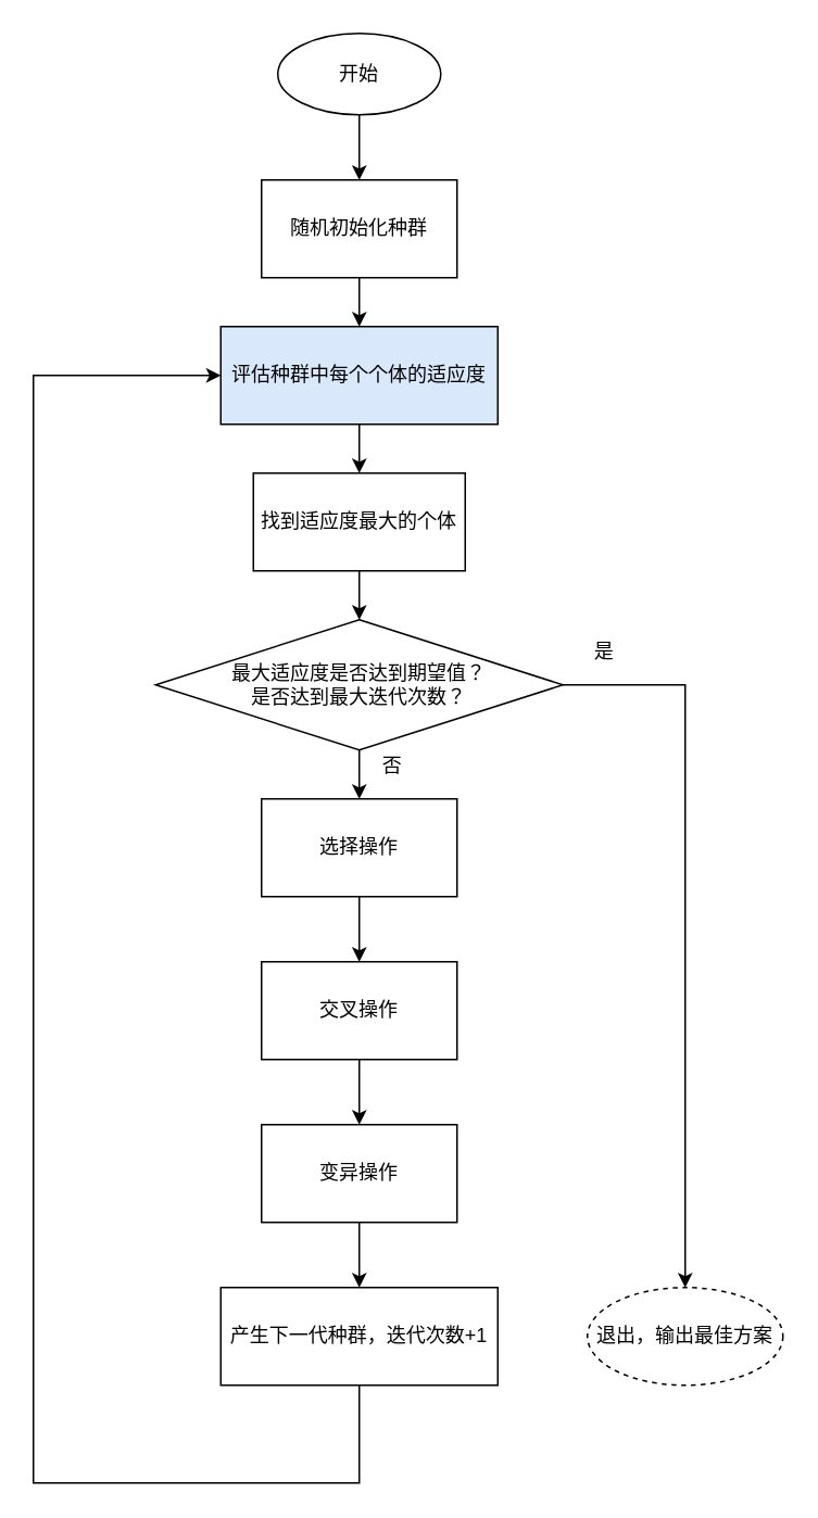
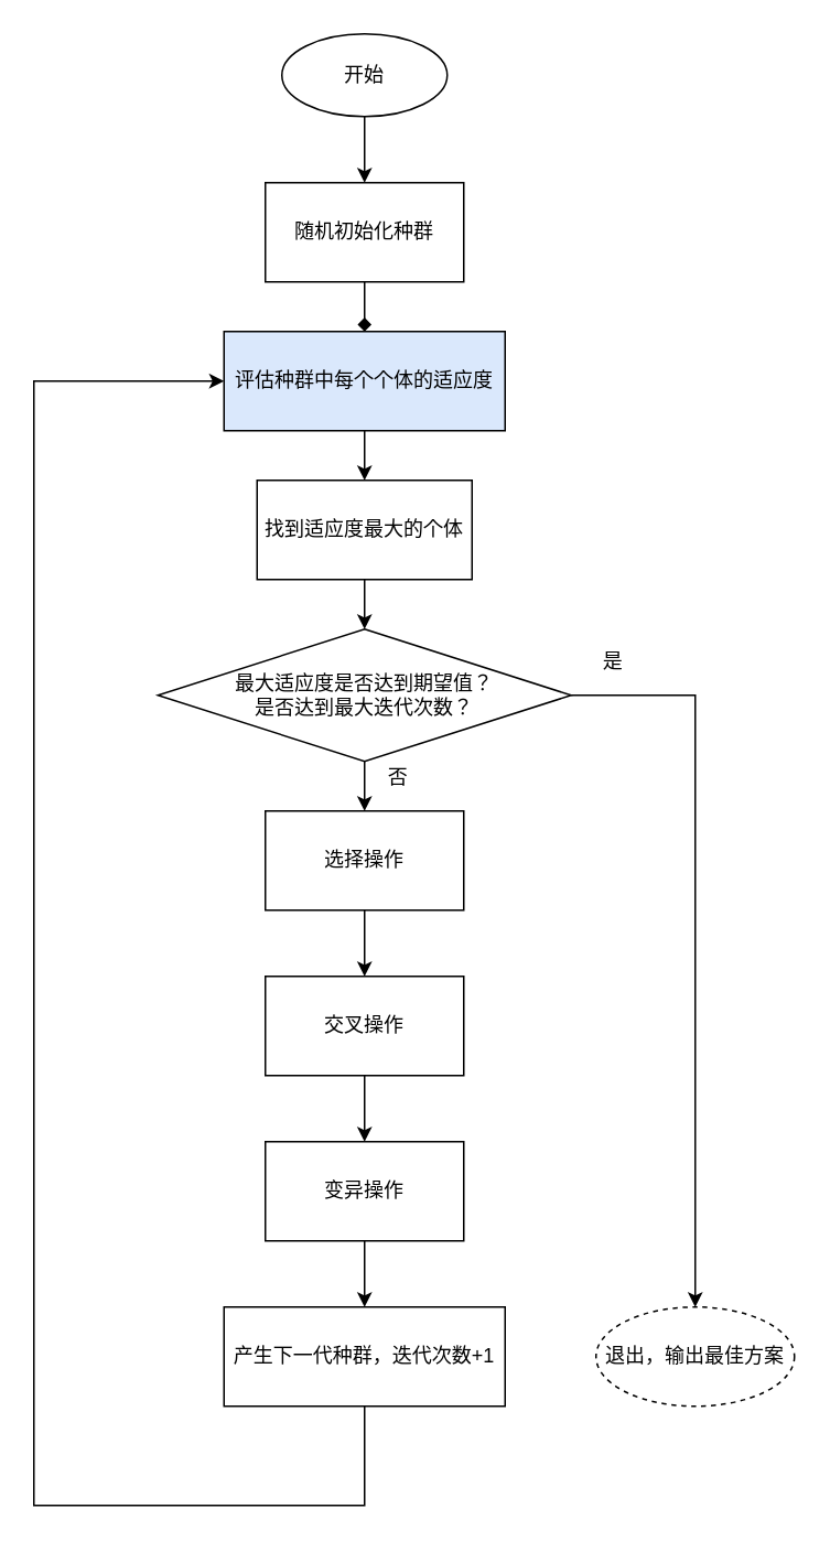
  <mxCell id="0" />
  <mxCell id="1" parent="0" />
- <mxCell id="2" value="" style="edgeStyle=orthogonalEdgeStyle;rounded=0;orthogonalLoop=1;jettySize=auto;html=1;" edge="1" parent="1" source="3" target="5"><mxGeometry relative="1" as="geometry" /></mxCell>
+ <mxCell id="2" value="" style="edgeStyle=orthogonalEdgeStyle;rounded=0;orthogonalLoop=1;jettySize=auto;html=1;endArrow=diamond;" edge="1" parent="1" source="3" target="5"><mxGeometry relative="1" as="geometry" /></mxCell>
  <mxCell id="3" value="随机初始化种群" style="rounded=0;whiteSpace=wrap;html=1;" vertex="1" parent="1"><mxGeometry x="160" y="110" width="120" height="60" as="geometry" /></mxCell>
  <mxCell id="4" value="" style="edgeStyle=orthogonalEdgeStyle;rounded=0;orthogonalLoop=1;jettySize=auto;html=1;" edge="1" parent="1" source="5" target="7"><mxGeometry relative="1" as="geometry" /></mxCell>
  <mxCell id="5" value="评估种群中每个个体的适应度" style="whiteSpace=wrap;html=1;rounded=0;fillColor=#dae8fc;" vertex="1" parent="1"><mxGeometry x="135" y="200" width="170" height="60" as="geometry" /></mxCell>
  <mxCell id="6" value="" style="edgeStyle=orthogonalEdgeStyle;rounded=0;orthogonalLoop=1;jettySize=auto;html=1;" edge="1" parent="1" source="7" target="10"><mxGeometry relative="1" as="geometry" /></mxCell>
  <mxCell id="7" value="找到适应度最大的个体" style="whiteSpace=wrap;html=1;rounded=0;" vertex="1" parent="1"><mxGeometry x="155" y="290" width="130" height="60" as="geometry" /></mxCell>
  <mxCell id="8" value="" style="edgeStyle=orthogonalEdgeStyle;rounded=0;orthogonalLoop=1;jettySize=auto;html=1;" edge="1" parent="1" source="10" target="11"><mxGeometry relative="1" as="geometry" /></mxCell>
  <mxCell id="9" value="" style="edgeStyle=orthogonalEdgeStyle;rounded=0;orthogonalLoop=1;jettySize=auto;html=1;" edge="1" parent="1" source="10" target="13"><mxGeometry relative="1" as="geometry" /></mxCell>
  <mxCell id="10" value="最大适应度是否达到期望值？&lt;br&gt;是否达到最大迭代次数？" style="rhombus;whiteSpace=wrap;html=1;rounded=0;" vertex="1" parent="1"><mxGeometry x="95" y="380" width="250" height="80" as="geometry" /></mxCell>
  <mxCell id="11" value="退出，输出最佳方案" style="ellipse;whiteSpace=wrap;html=1;rounded=0;dashed=1;" vertex="1" parent="1"><mxGeometry x="360" y="790" width="120" height="60" as="geometry" /></mxCell>
  <mxCell id="12" value="" style="edgeStyle=orthogonalEdgeStyle;rounded=0;orthogonalLoop=1;jettySize=auto;html=1;" edge="1" parent="1" source="13" target="15"><mxGeometry relative="1" as="geometry" /></mxCell>
  <mxCell id="13" value="选择操作" style="whiteSpace=wrap;html=1;rounded=0;" vertex="1" parent="1"><mxGeometry x="160" y="490" width="120" height="60" as="geometry" /></mxCell>
  <mxCell id="14" value="" style="edgeStyle=orthogonalEdgeStyle;rounded=0;orthogonalLoop=1;jettySize=auto;html=1;" edge="1" parent="1" source="15" target="17"><mxGeometry relative="1" as="geometry" /></mxCell>
  <mxCell id="15" value="交叉操作" style="whiteSpace=wrap;html=1;rounded=0;" vertex="1" parent="1"><mxGeometry x="160" y="590" width="120" height="60" as="geometry" /></mxCell>
  <mxCell id="16" value="" style="edgeStyle=orthogonalEdgeStyle;rounded=0;orthogonalLoop=1;jettySize=auto;html=1;" edge="1" parent="1" source="17" target="19"><mxGeometry relative="1" as="geometry" /></mxCell>
  <mxCell id="17" value="变异操作" style="whiteSpace=wrap;html=1;rounded=0;" vertex="1" parent="1"><mxGeometry x="160" y="690" width="120" height="60" as="geometry" /></mxCell>
  <mxCell id="18" style="edgeStyle=orthogonalEdgeStyle;rounded=0;orthogonalLoop=1;jettySize=auto;html=1;entryX=0;entryY=0.5;entryDx=0;entryDy=0;" edge="1" parent="1" source="19" target="5"><mxGeometry relative="1" as="geometry"><Array as="points"><mxPoint x="220" y="910" /><mxPoint x="20" y="910" /><mxPoint x="20" y="230" /></Array></mxGeometry></mxCell>
  <mxCell id="19" value="产生下一代种群，迭代次数+1" style="whiteSpace=wrap;html=1;rounded=0;" vertex="1" parent="1"><mxGeometry x="135" y="790" width="170" height="60" as="geometry" /></mxCell>
  <mxCell id="20" value="" style="edgeStyle=orthogonalEdgeStyle;rounded=0;orthogonalLoop=1;jettySize=auto;html=1;" edge="1" parent="1" source="21" target="3"><mxGeometry relative="1" as="geometry" /></mxCell>
  <mxCell id="21" value="开始" style="ellipse;whiteSpace=wrap;html=1;rounded=0;" vertex="1" parent="1"><mxGeometry x="170" y="20" width="100" height="50" as="geometry" /></mxCell>
  <mxCell id="22" value="是" style="text;html=1;align=center;verticalAlign=middle;resizable=0;points=[];autosize=1;strokeColor=none;fillColor=none;" vertex="1" parent="1"><mxGeometry x="355" y="390" width="30" height="20" as="geometry" /></mxCell>
  <mxCell id="23" value="否" style="text;html=1;align=center;verticalAlign=middle;resizable=0;points=[];autosize=1;strokeColor=none;fillColor=none;" vertex="1" parent="1"><mxGeometry x="225" y="460" width="30" height="20" as="geometry" /></mxCell>
